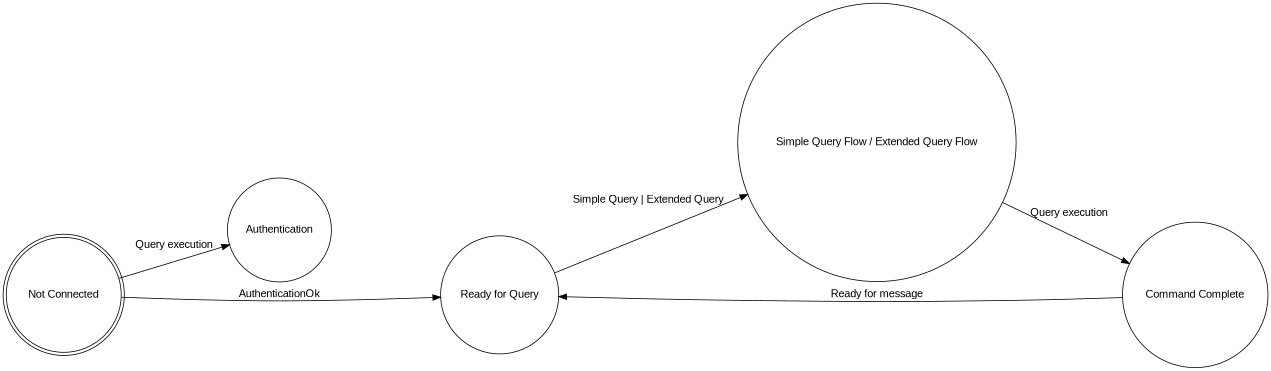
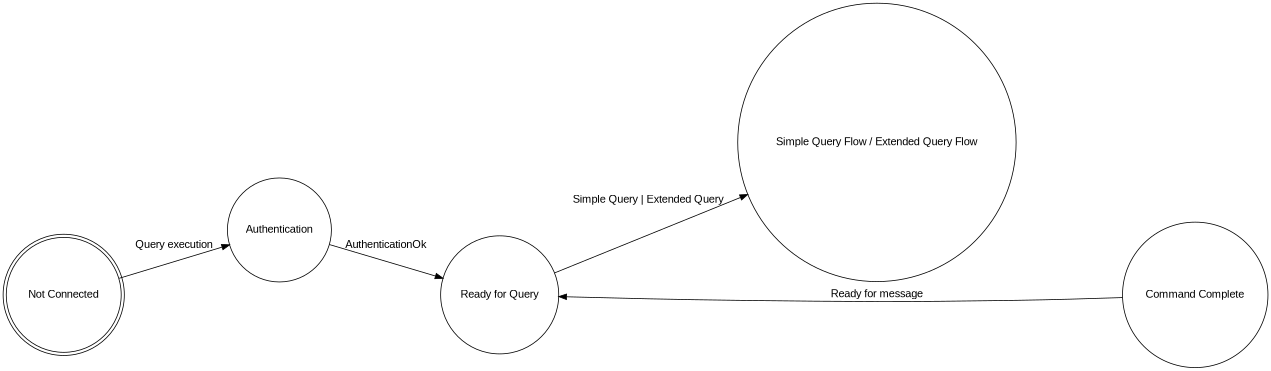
  digraph {
    fontname="Liberation Sans"
    rankdir=LR
    node [fontname="Liberation Sans" shape=circle]
    edge [fontname="Liberation Sans"]
    "Not Connected" [shape=doublecircle]
    Authentication
    "Ready for Query"
    "Simple Query Flow / Extended Query Flow"
    "Command Complete"
    "Not Connected" -> Authentication [label="Query execution"]
-   "Not Connected" -> "Ready for Query" [label=AuthenticationOk]
+   Authentication -> "Ready for Query" [label=AuthenticationOk]
    "Ready for Query" -> "Simple Query Flow / Extended Query Flow" [label="Simple Query | Extended Query"]
-   "Simple Query Flow / Extended Query Flow" -> "Command Complete" [label="Query execution"]
    "Command Complete" -> "Ready for Query" [label="Ready for message"]
  }
